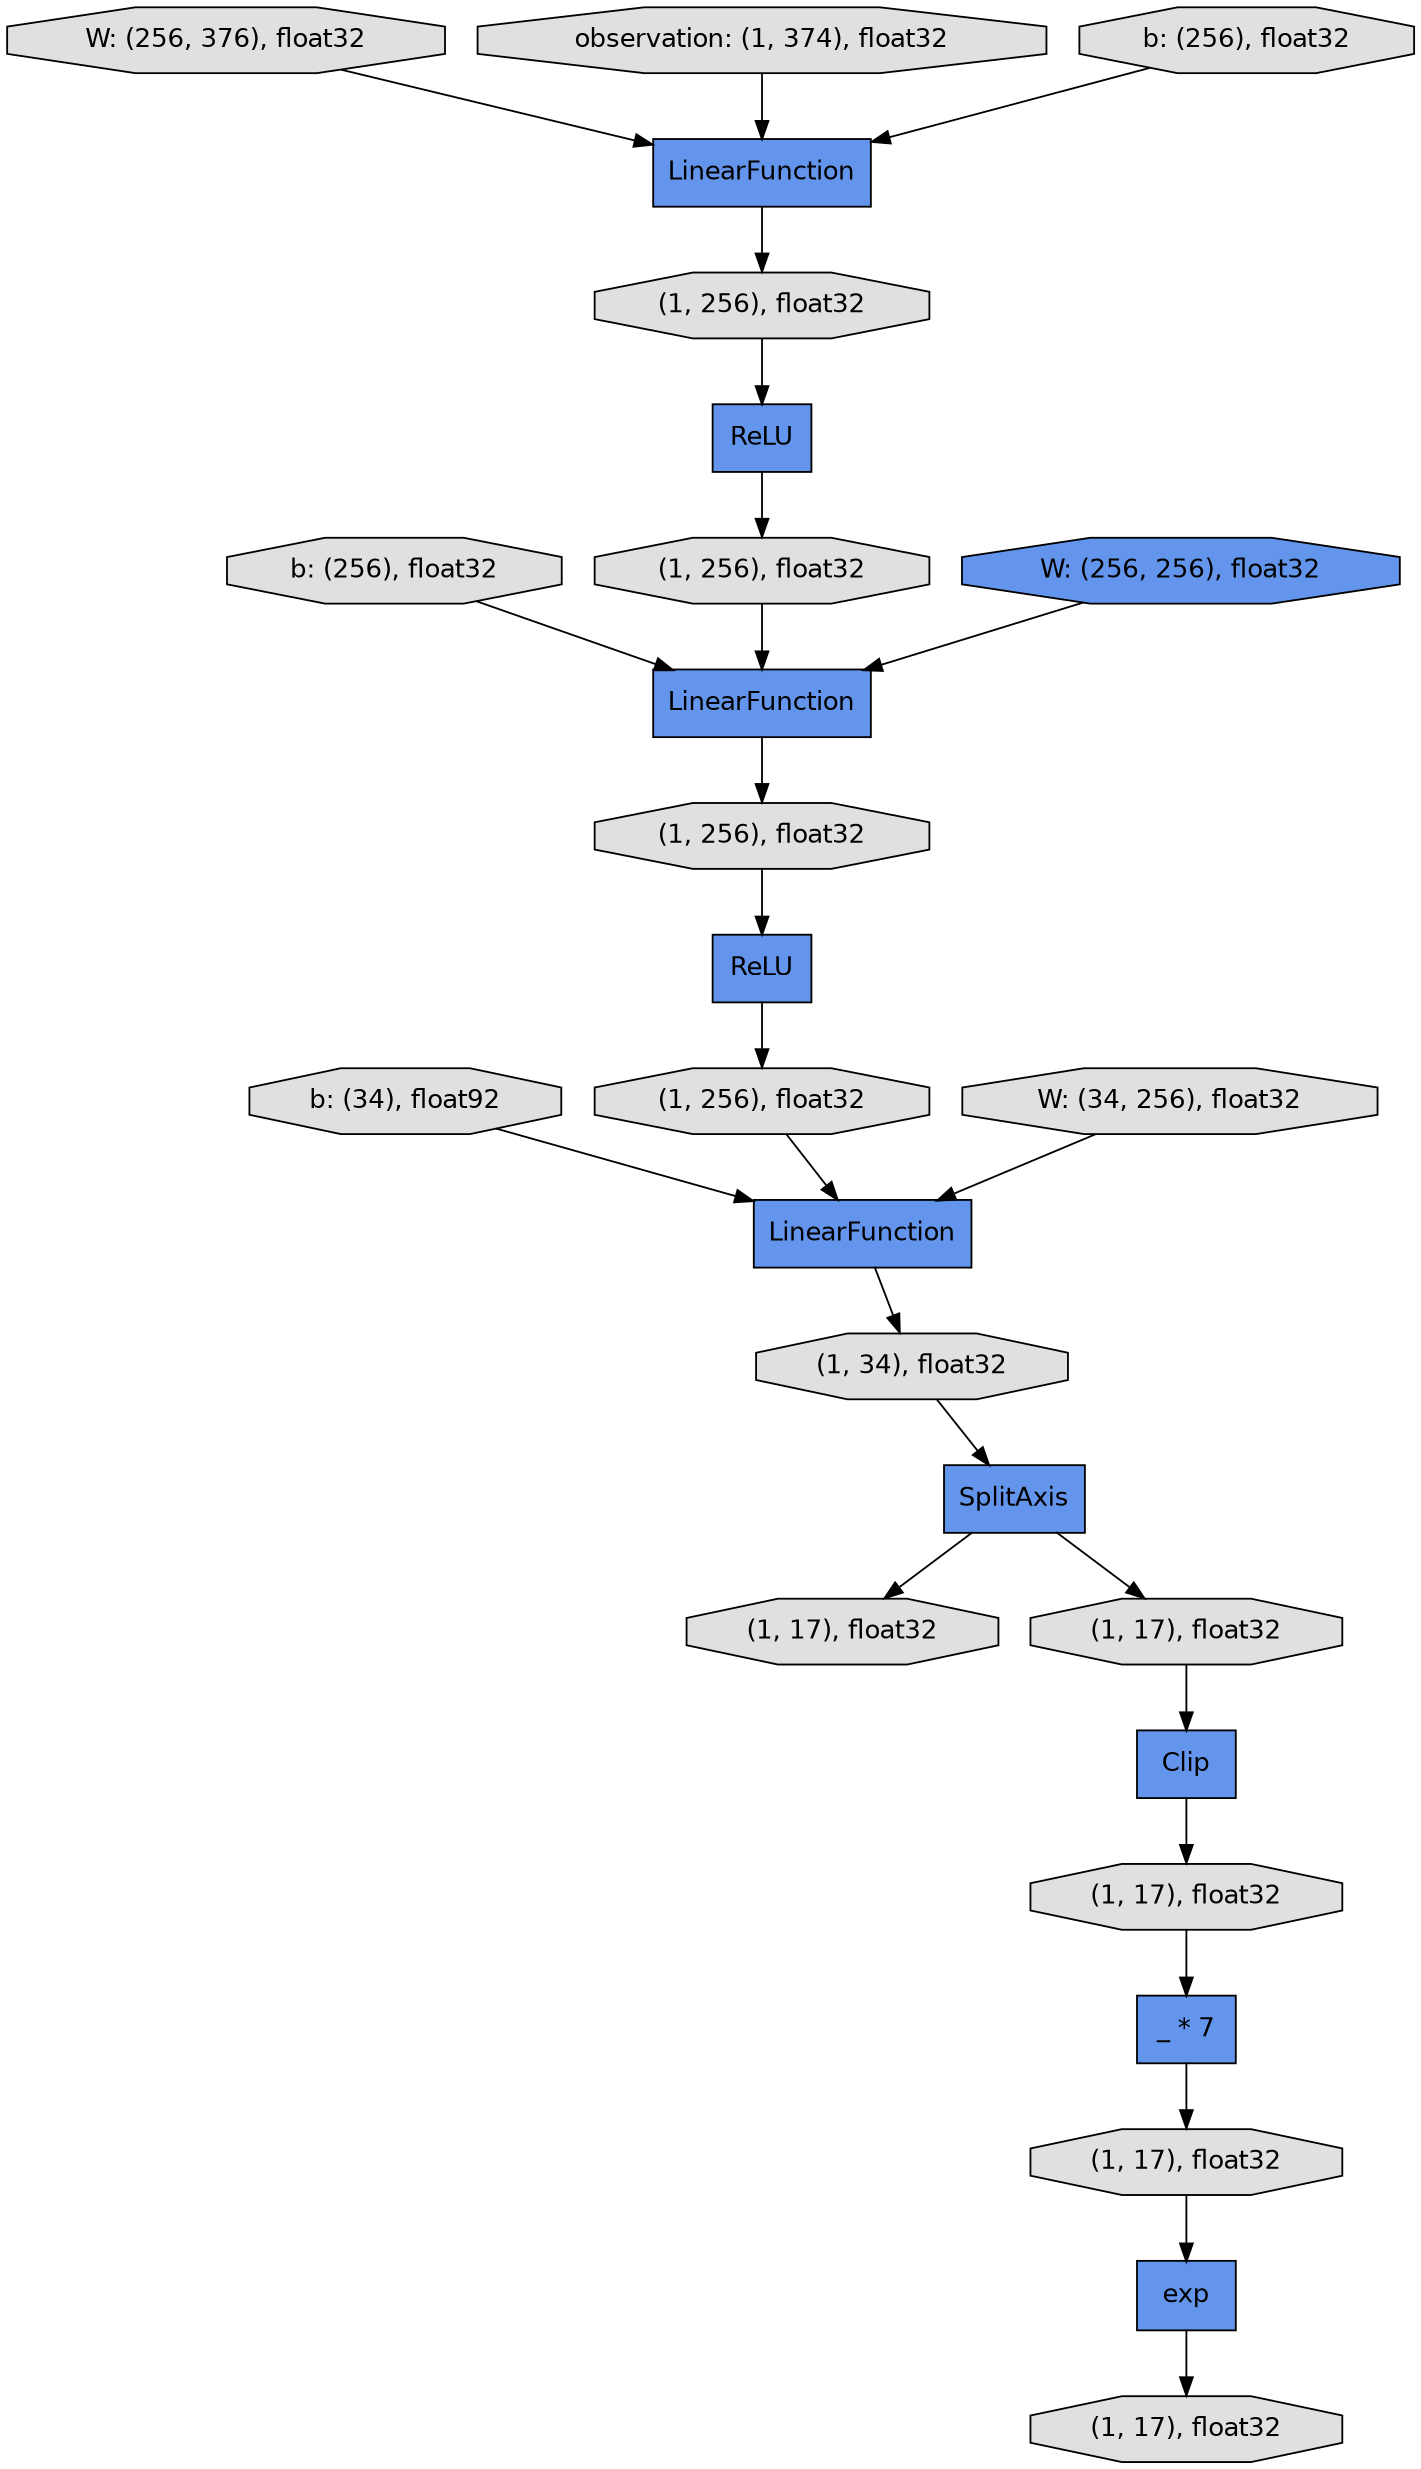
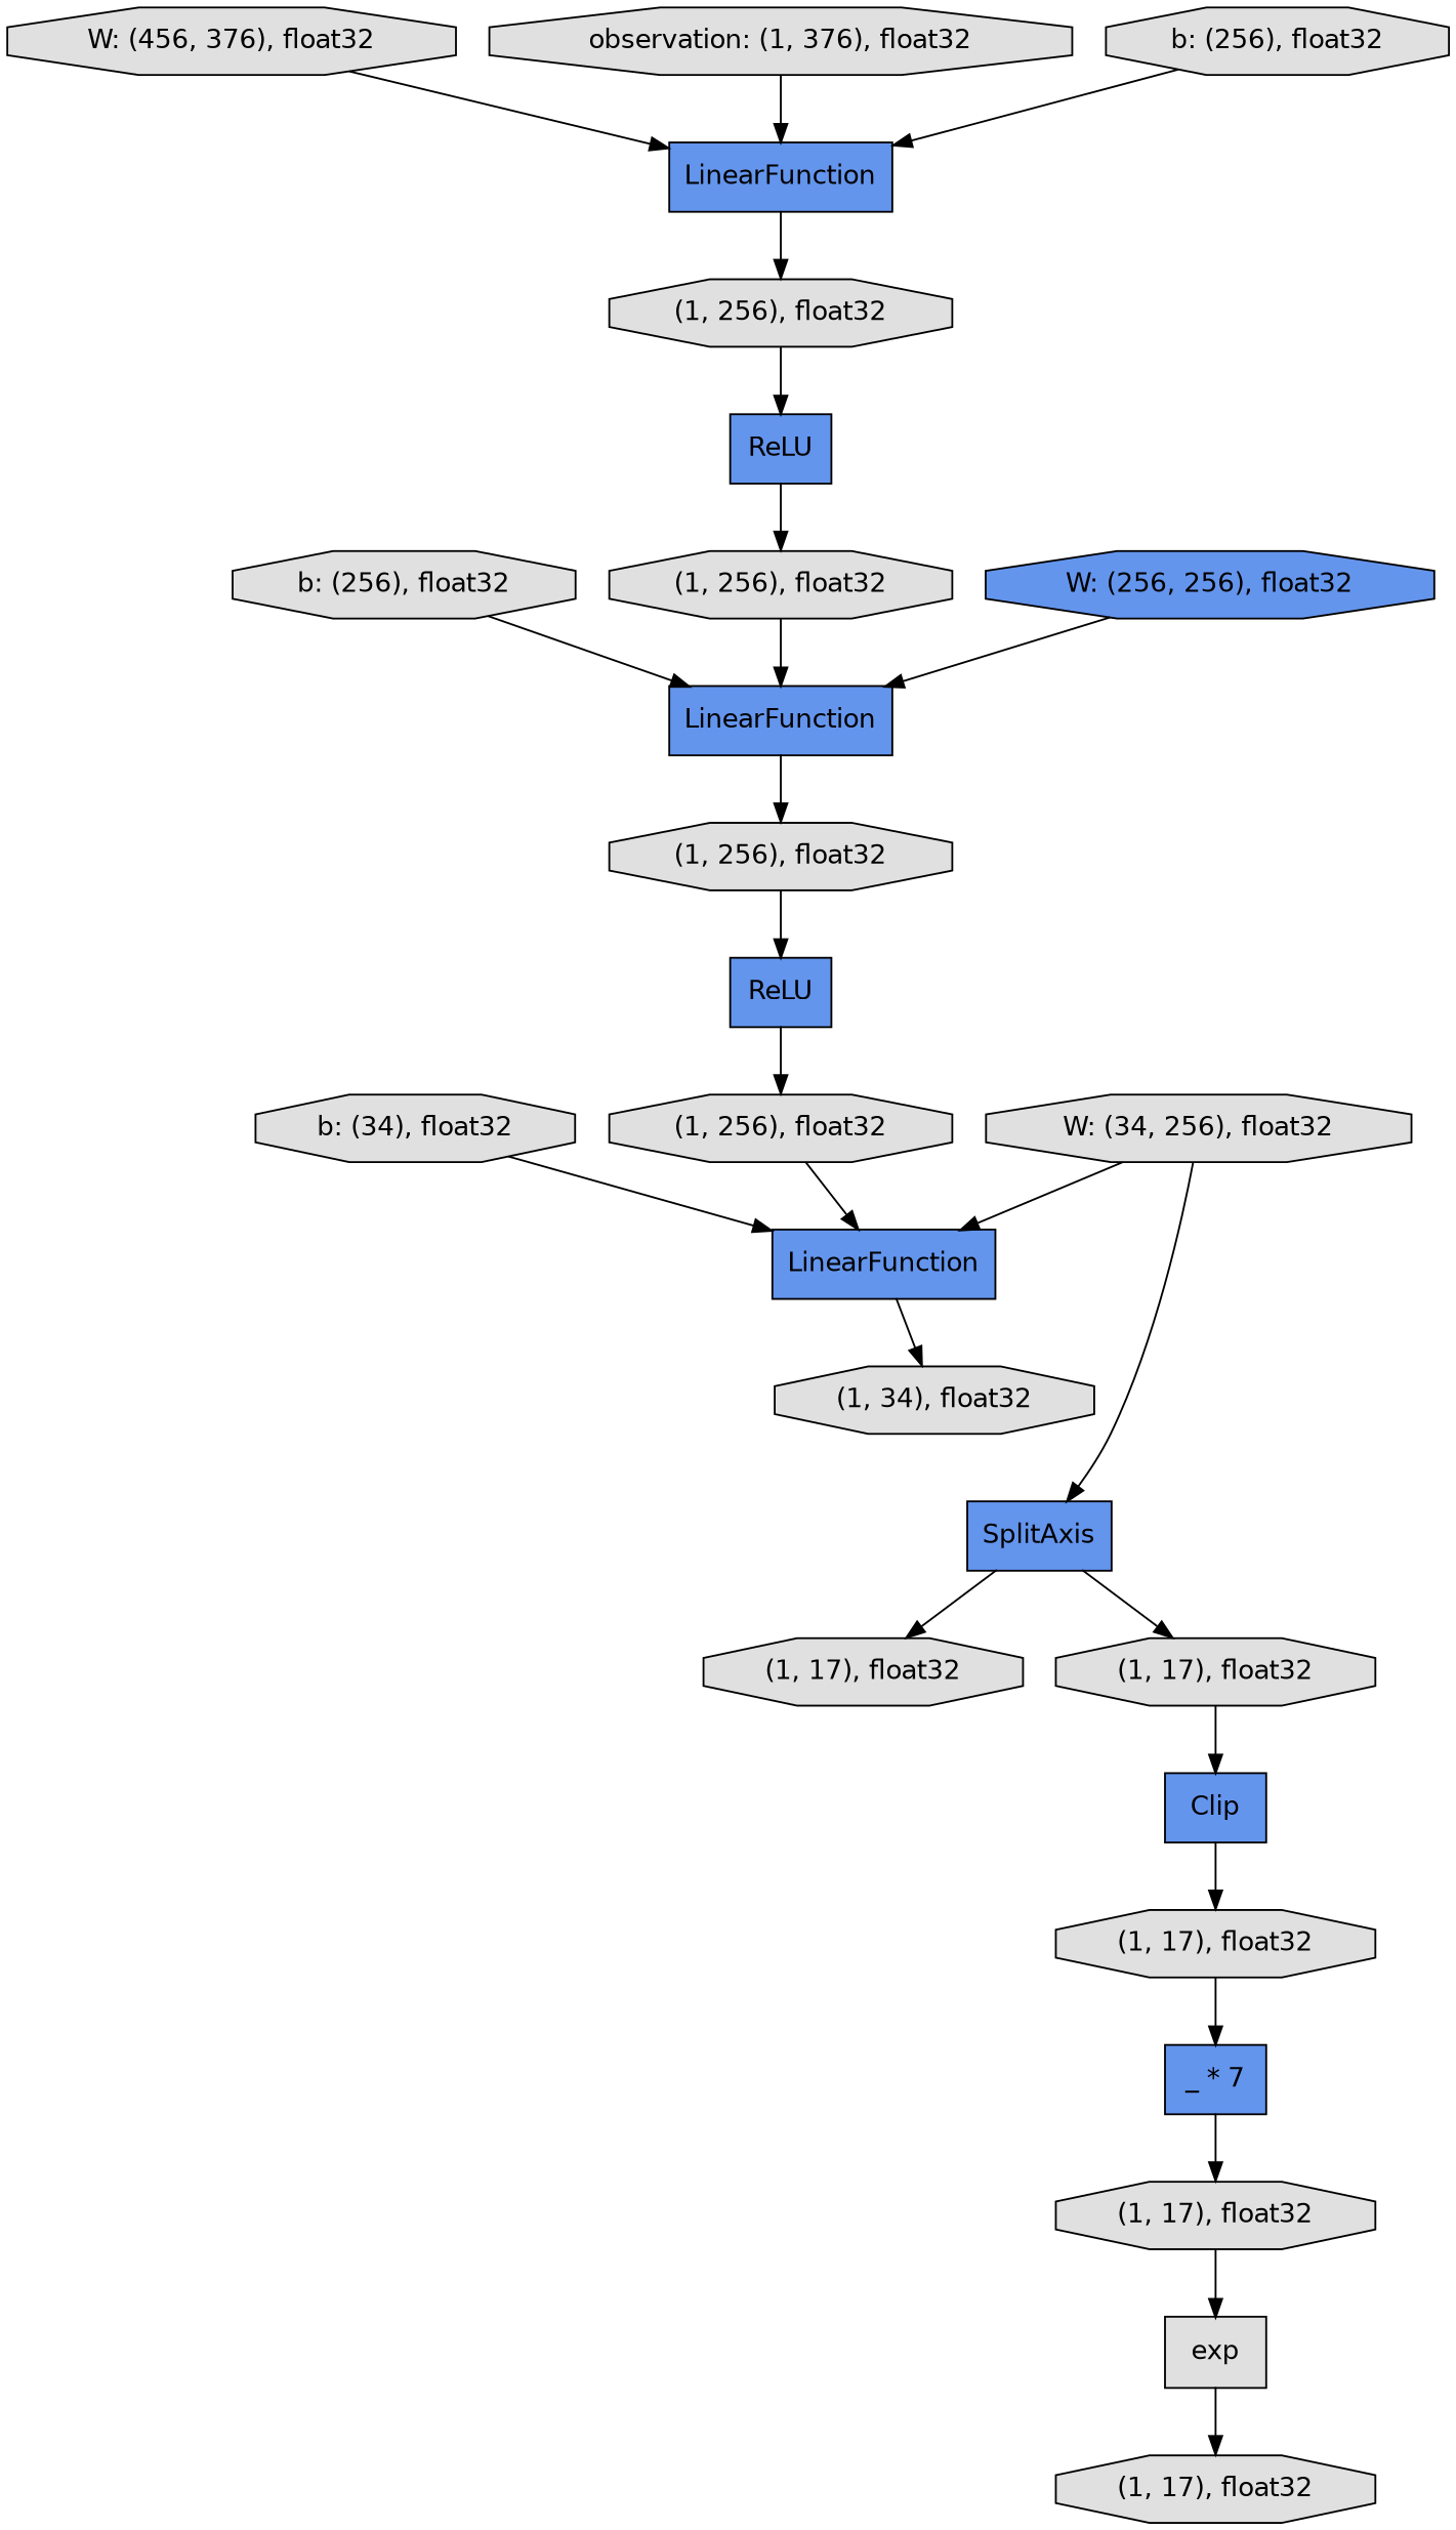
  digraph {
    fontname="DejaVu Sans"
    rankdir=TB
    node [fillcolor="#E0E0E0" fontname="DejaVu Sans" shape=octagon style=filled]
    edge [fontname="DejaVu Sans"]
    n1 [fillcolor="#6495ED" label=ReLU shape=record]
    n2 [label="(1, 256), float32"]
    n3 [fillcolor="#6495ED" label=LinearFunction shape=record]
    n4 [label="b: (256), float32"]
    n5 [fillcolor="#6495ED" label=LinearFunction shape=record]
    n6 [label="(1, 256), float32"]
    n7 [label="(1, 17), float32"]
    n8 [label="(1, 256), float32"]
    n9 [label="W: (34, 256), float32"]
    n10 [label="(1, 34), float32"]
    n11 [fillcolor="#6495ED" label=SplitAxis shape=record]
    n12 [label="(1, 17), float32"]
    n13 [label="(1, 17), float32"]
    n14 [fillcolor="#6495ED" label=Clip shape=record]
-   n15 [label="b: (34), float92"]
-   n16 [label="W: (256, 376), float32"]
+   n15 [label="b: (34), float32"]
+   n16 [label="W: (456, 376), float32"]
    n17 [fillcolor="#6495ED" label=LinearFunction shape=record]
    n18 [label="(1, 256), float32"]
    n19 [label="(1, 17), float32"]
    n20 [fillcolor="#6495ED" label="_ * 7" shape=record]
    n21 [label="(1, 17), float32"]
-   n22 [fillcolor="#6495ED" label=exp shape=record]
-   n23 [label="observation: (1, 374), float32"]
+   n22 [label=exp shape=record]
+   n23 [label="observation: (1, 376), float32"]
    n24 [label="b: (256), float32"]
    n25 [fillcolor="#6495ED" label=ReLU shape=record]
    n26 [fillcolor="#6495ED" label="W: (256, 256), float32"]
    n1 -> n2
    n2 -> n3
    n3 -> n10
    n4 -> n5
    n5 -> n6
    n6 -> n1
    n8 -> n5
    n9 -> n3
-   n10 -> n11
+   n9 -> n11
    n11 -> n12
    n11 -> n13
    n13 -> n14
    n14 -> n19
    n15 -> n3
    n16 -> n17
    n17 -> n18
    n18 -> n25
    n19 -> n20
    n20 -> n21
    n21 -> n22
    n22 -> n7
    n23 -> n17
    n24 -> n17
    n25 -> n8
    n26 -> n5
  }
